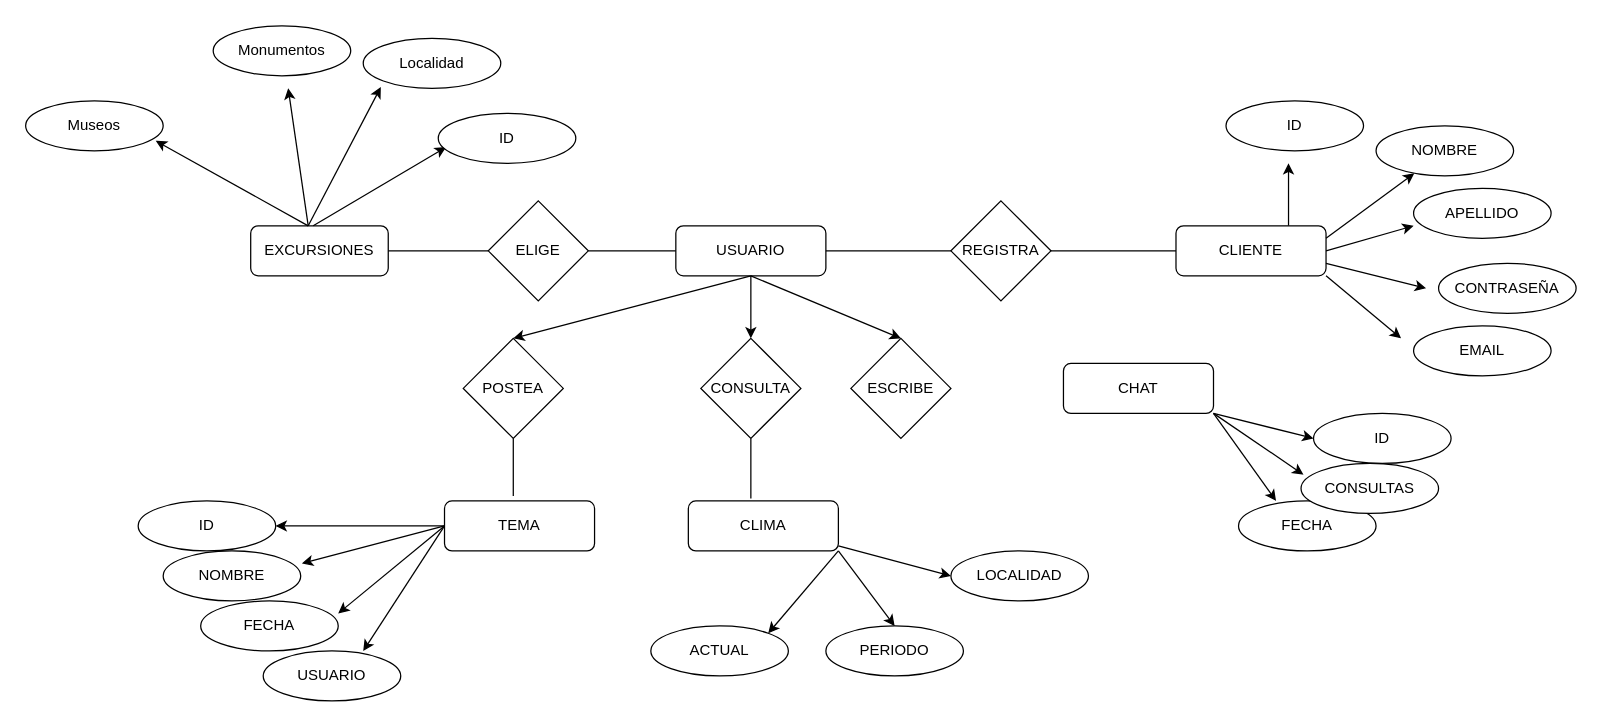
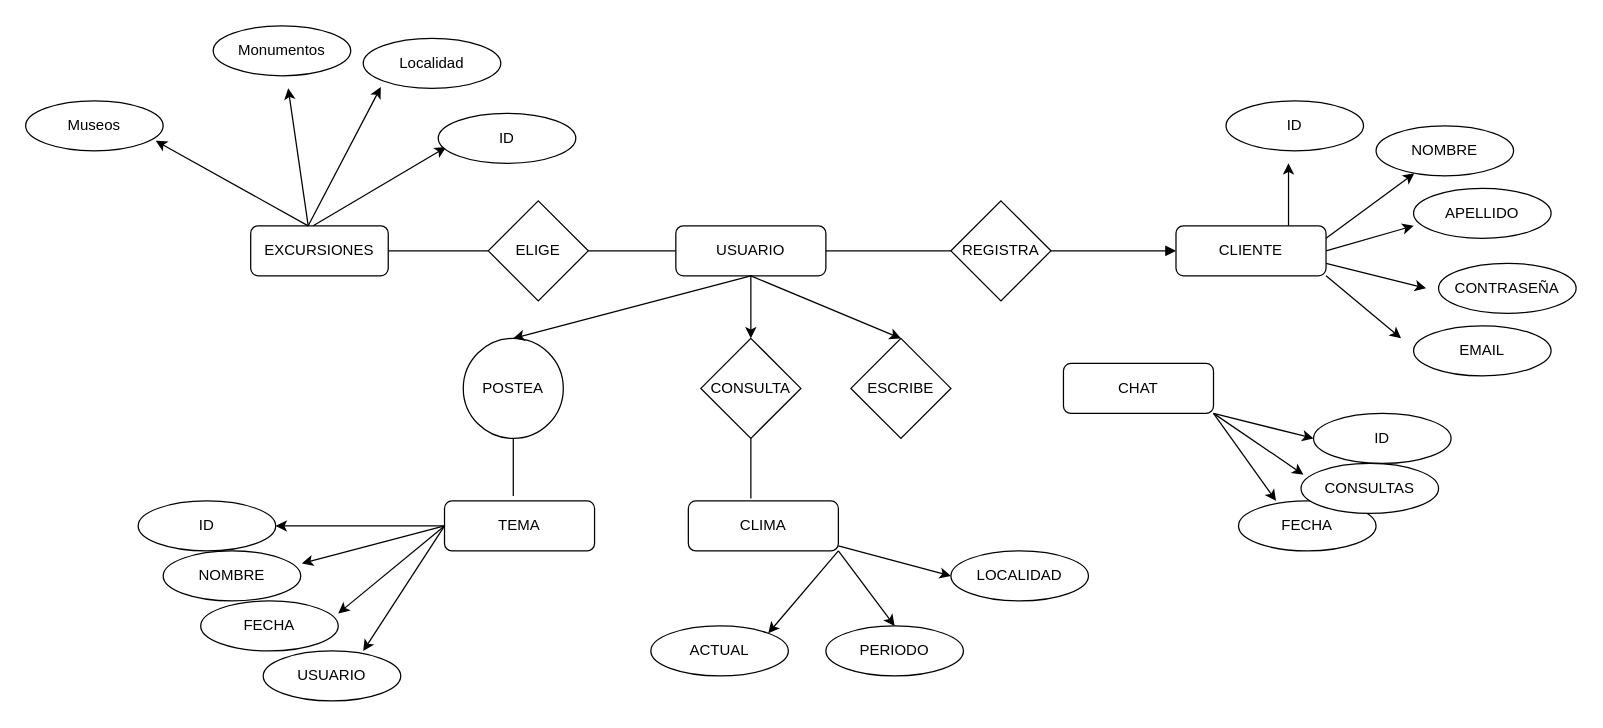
  <mxCell id="0" />
  <mxCell id="1" parent="0" />
  <mxCell id="2" value="USUARIO" style="rounded=1;whiteSpace=wrap;html=1;fontSize=12;glass=0;strokeWidth=1;shadow=0;" parent="1" vertex="1"><mxGeometry x="540" y="180" width="120" height="40" as="geometry" /></mxCell>
  <mxCell id="3" value="EXCURSIONES" style="rounded=1;whiteSpace=wrap;html=1;" parent="1" vertex="1"><mxGeometry x="200" y="180" width="110" height="40" as="geometry" /></mxCell>
  <mxCell id="4" value="ELIGE" style="rhombus;whiteSpace=wrap;html=1;" parent="1" vertex="1"><mxGeometry x="390" y="160" width="80" height="80" as="geometry" /></mxCell>
  <mxCell id="5" value="" style="endArrow=classic;html=1;" parent="1" edge="1"><mxGeometry width="50" height="50" relative="1" as="geometry"><mxPoint x="250" y="180" as="sourcePoint" /><mxPoint x="356.234" y="117.046" as="targetPoint" /></mxGeometry></mxCell>
  <mxCell id="6" value="" style="endArrow=classic;html=1;entryX=0.355;entryY=0.975;entryDx=0;entryDy=0;entryPerimeter=0;" parent="1" edge="1"><mxGeometry width="50" height="50" relative="1" as="geometry"><mxPoint x="246" y="180" as="sourcePoint" /><mxPoint x="304.05" y="69" as="targetPoint" /></mxGeometry></mxCell>
  <mxCell id="7" value="" style="endArrow=classic;html=1;entryX=0.727;entryY=1;entryDx=0;entryDy=0;entryPerimeter=0;" parent="1" edge="1"><mxGeometry width="50" height="50" relative="1" as="geometry"><mxPoint x="246" y="180" as="sourcePoint" /><mxPoint x="229.97" as="targetPoint" y="70" /></mxGeometry></mxCell>
  <mxCell id="8" value="" style="endArrow=classic;html=1;entryX=0.673;entryY=1.05;entryDx=0;entryDy=0;entryPerimeter=0;" parent="1" edge="1"><mxGeometry width="50" height="50" relative="1" as="geometry"><mxPoint x="246" y="180" as="sourcePoint" /><mxPoint x="124.03" y="112" as="targetPoint" /></mxGeometry></mxCell>
  <mxCell id="9" value="" style="endArrow=none;html=1;strokeColor=#000000;entryX=0;entryY=0.5;entryDx=0;entryDy=0;" parent="1" target="4" edge="1"><mxGeometry width="50" height="50" relative="1" as="geometry"><mxPoint x="310" y="200" as="sourcePoint" /><mxPoint x="360" y="150" as="targetPoint" /></mxGeometry></mxCell>
  <mxCell id="10" value="" style="endArrow=none;html=1;strokeColor=#000000;entryX=0;entryY=0.5;entryDx=0;entryDy=0;" parent="1" target="2" edge="1"><mxGeometry width="50" height="50" relative="1" as="geometry"><mxPoint x="470" y="200" as="sourcePoint" /><mxPoint x="520" y="150" as="targetPoint" /></mxGeometry></mxCell>
  <mxCell id="11" style="edgeStyle=orthogonalEdgeStyle;rounded=0;orthogonalLoop=1;jettySize=auto;html=1;exitX=0.75;exitY=0;exitDx=0;exitDy=0;" parent="1" source="12" edge="1"><mxGeometry relative="1" as="geometry"><mxPoint x="1030" y="130" as="targetPoint" /></mxGeometry></mxCell>
  <mxCell id="12" value="CLIENTE" style="rounded=1;whiteSpace=wrap;html=1;fontSize=12;glass=0;strokeWidth=1;shadow=0;" parent="1" vertex="1"><mxGeometry x="940" y="180" width="120" height="40" as="geometry" /></mxCell>
  <mxCell id="13" value="" style="endArrow=classic;html=1;exitX=1;exitY=0.25;exitDx=0;exitDy=0;" parent="1" source="12" target="14" edge="1"><mxGeometry width="50" height="50" relative="1" as="geometry"><mxPoint x="1060" y="180" as="sourcePoint" /><mxPoint x="1110" y="130" as="targetPoint" /></mxGeometry></mxCell>
  <mxCell id="14" value="NOMBRE" style="ellipse;whiteSpace=wrap;html=1;" parent="1" vertex="1"><mxGeometry x="1100" y="100" width="110" height="40" as="geometry" /></mxCell>
  <mxCell id="15" value="APELLIDO" style="ellipse;whiteSpace=wrap;html=1;" parent="1" vertex="1"><mxGeometry x="1130" y="150" width="110" height="40" as="geometry" /></mxCell>
  <mxCell id="16" value="CONTRASEÑA" style="ellipse;whiteSpace=wrap;html=1;" parent="1" vertex="1"><mxGeometry x="1150" y="210" width="110" height="40" as="geometry" /></mxCell>
  <mxCell id="17" value="ID" style="ellipse;whiteSpace=wrap;html=1;" parent="1" vertex="1"><mxGeometry x="980" y="80" width="110" height="40" as="geometry" /></mxCell>
  <mxCell id="18" value="EMAIL" style="ellipse;whiteSpace=wrap;html=1;" parent="1" vertex="1"><mxGeometry x="1130" y="260" width="110" height="40" as="geometry" /></mxCell>
  <mxCell id="19" value="" style="endArrow=classic;html=1;entryX=0;entryY=0.75;entryDx=0;entryDy=0;entryPerimeter=0;exitX=1;exitY=0.5;exitDx=0;exitDy=0;" parent="1" source="12" target="15" edge="1"><mxGeometry width="50" height="50" relative="1" as="geometry"><mxPoint x="1060" y="210" as="sourcePoint" /><mxPoint x="1110" y="160" as="targetPoint" /></mxGeometry></mxCell>
  <mxCell id="20" value="" style="endArrow=classic;html=1;exitX=1;exitY=0.75;exitDx=0;exitDy=0;" parent="1" source="12" edge="1"><mxGeometry width="50" height="50" relative="1" as="geometry"><mxPoint x="1060" y="220" as="sourcePoint" /><mxPoint x="1140" y="230" as="targetPoint" /></mxGeometry></mxCell>
  <mxCell id="21" value="" style="endArrow=classic;html=1;exitX=1;exitY=1;exitDx=0;exitDy=0;" parent="1" source="12" edge="1"><mxGeometry width="50" height="50" relative="1" as="geometry"><mxPoint x="1030" y="220" as="sourcePoint" /><mxPoint x="1120" y="270" as="targetPoint" /></mxGeometry></mxCell>
  <mxCell id="22" value="REGISTRA" style="rhombus;whiteSpace=wrap;html=1;" parent="1" vertex="1"><mxGeometry x="760" y="160" width="80" height="80" as="geometry" /></mxCell>
- <mxCell id="23" value="" style="endArrow=none;html=1;strokeColor=#000000;entryX=0;entryY=0.5;entryDx=0;entryDy=0;exitX=1;exitY=0.5;exitDx=0;exitDy=0;" parent="1" source="22" target="12" edge="1"><mxGeometry width="50" height="50" relative="1" as="geometry"><mxPoint x="790" y="250" as="sourcePoint" /><mxPoint x="840" y="200" as="targetPoint" /></mxGeometry></mxCell>
+ <mxCell id="23" value="" style="endArrow=block;html=1;strokeColor=#000000;entryX=0;entryY=0.5;entryDx=0;entryDy=0;exitX=1;exitY=0.5;exitDx=0;exitDy=0;" parent="1" source="22" target="12" edge="1"><mxGeometry width="50" height="50" relative="1" as="geometry"><mxPoint x="790" y="250" as="sourcePoint" /><mxPoint x="840" y="200" as="targetPoint" /></mxGeometry></mxCell>
  <mxCell id="24" value="" style="endArrow=none;html=1;strokeColor=#000000;entryX=0;entryY=0.5;entryDx=0;entryDy=0;sketch=0;shadow=0;" parent="1" target="22" edge="1"><mxGeometry width="50" height="50" relative="1" as="geometry"><mxPoint x="660" y="200" as="sourcePoint" /><mxPoint x="710" y="150" as="targetPoint" /></mxGeometry></mxCell>
- <mxCell id="25" value="POSTEA" style="rhombus;whiteSpace=wrap;html=1;" parent="1" vertex="1"><mxGeometry x="370" y="270" width="80" height="80" as="geometry" /></mxCell>
+ <mxCell id="25" value="POSTEA" style="ellipse;whiteSpace=wrap;html=1;" parent="1" vertex="1"><mxGeometry x="370" y="270" width="80" height="80" as="geometry" /></mxCell>
  <mxCell id="26" value="CONSULTA" style="rhombus;whiteSpace=wrap;html=1;" parent="1" vertex="1"><mxGeometry x="560" y="270" width="80" height="80" as="geometry" /></mxCell>
  <mxCell id="27" value="" style="endArrow=classic;html=1;shadow=0;strokeColor=#000000;exitX=0.5;exitY=1;exitDx=0;exitDy=0;entryX=0.5;entryY=0;entryDx=0;entryDy=0;" parent="1" source="2" target="26" edge="1"><mxGeometry width="50" height="50" relative="1" as="geometry"><mxPoint x="680" y="350" as="sourcePoint" /><mxPoint x="730" y="300" as="targetPoint" /></mxGeometry></mxCell>
  <mxCell id="28" value="" style="endArrow=classic;html=1;shadow=0;strokeColor=#000000;exitX=0.5;exitY=1;exitDx=0;exitDy=0;entryX=0.5;entryY=0;entryDx=0;entryDy=0;" parent="1" source="2" target="25" edge="1"><mxGeometry width="50" height="50" relative="1" as="geometry"><mxPoint x="440" y="290" as="sourcePoint" /><mxPoint x="490" y="240" as="targetPoint" /></mxGeometry></mxCell>
  <mxCell id="29" value="ESCRIBE" style="rhombus;whiteSpace=wrap;html=1;" parent="1" vertex="1"><mxGeometry x="680" y="270" width="80" height="80" as="geometry" /></mxCell>
  <mxCell id="30" value="" style="endArrow=classic;html=1;shadow=0;strokeColor=#000000;exitX=0.5;exitY=1;exitDx=0;exitDy=0;entryX=0.5;entryY=0;entryDx=0;entryDy=0;" parent="1" source="2" target="29" edge="1"><mxGeometry width="50" height="50" relative="1" as="geometry"><mxPoint x="680" y="350" as="sourcePoint" /><mxPoint x="730" y="300" as="targetPoint" /></mxGeometry></mxCell>
  <mxCell id="31" value="FECHA" style="ellipse;whiteSpace=wrap;html=1;" parent="1" vertex="1"><mxGeometry x="990" y="400" width="110" height="40" as="geometry" /></mxCell>
  <mxCell id="32" value="CONSULTAS" style="ellipse;whiteSpace=wrap;html=1;" parent="1" vertex="1"><mxGeometry x="1040" y="370" width="110" height="40" as="geometry" /></mxCell>
  <mxCell id="33" value="ID" style="ellipse;whiteSpace=wrap;html=1;" parent="1" vertex="1"><mxGeometry x="1050" y="330" width="110" height="40" as="geometry" /></mxCell>
  <mxCell id="34" value="CHAT" style="rounded=1;whiteSpace=wrap;html=1;fontSize=12;glass=0;strokeWidth=1;shadow=0;" parent="1" vertex="1"><mxGeometry x="850" y="290" width="120" height="40" as="geometry" /></mxCell>
  <mxCell id="35" value="ACTUAL" style="ellipse;whiteSpace=wrap;html=1;" parent="1" vertex="1"><mxGeometry x="520" y="500" width="110" height="40" as="geometry" /></mxCell>
  <mxCell id="36" value="CLIMA" style="rounded=1;whiteSpace=wrap;html=1;fontSize=12;glass=0;strokeWidth=1;shadow=0;" parent="1" vertex="1"><mxGeometry x="550" y="400" width="120" height="40" as="geometry" /></mxCell>
  <mxCell id="37" value="TEMA" style="rounded=1;whiteSpace=wrap;html=1;fontSize=12;glass=0;strokeWidth=1;shadow=0;" parent="1" vertex="1"><mxGeometry x="355" y="400" width="120" height="40" as="geometry" /></mxCell>
  <mxCell id="38" value="PERIODO" style="ellipse;whiteSpace=wrap;html=1;" parent="1" vertex="1"><mxGeometry x="660" y="500" width="110" height="40" as="geometry" /></mxCell>
  <mxCell id="39" value="USUARIO" style="ellipse;whiteSpace=wrap;html=1;" parent="1" vertex="1"><mxGeometry x="210" y="520" width="110" height="40" as="geometry" /></mxCell>
  <mxCell id="40" value="FECHA" style="ellipse;whiteSpace=wrap;html=1;" parent="1" vertex="1"><mxGeometry x="160" y="480" width="110" height="40" as="geometry" /></mxCell>
  <mxCell id="41" value="NOMBRE" style="ellipse;whiteSpace=wrap;html=1;" parent="1" vertex="1"><mxGeometry x="130" y="440" width="110" height="40" as="geometry" /></mxCell>
  <mxCell id="42" value="ID" style="ellipse;whiteSpace=wrap;html=1;" parent="1" vertex="1"><mxGeometry x="110" y="400" width="110" height="40" as="geometry" /></mxCell>
  <mxCell id="43" value="" style="endArrow=classic;html=1;shadow=0;strokeColor=#000000;entryX=0;entryY=0.5;entryDx=0;entryDy=0;exitX=1;exitY=1;exitDx=0;exitDy=0;" parent="1" source="34" target="33" edge="1"><mxGeometry width="50" height="50" relative="1" as="geometry"><mxPoint x="770" y="430" as="sourcePoint" /><mxPoint x="820" y="380" as="targetPoint" /></mxGeometry></mxCell>
  <mxCell id="44" value="" style="endArrow=classic;html=1;shadow=0;strokeColor=#000000;exitX=1;exitY=1;exitDx=0;exitDy=0;entryX=0.018;entryY=0.225;entryDx=0;entryDy=0;entryPerimeter=0;" parent="1" source="34" target="32" edge="1"><mxGeometry width="50" height="50" relative="1" as="geometry"><mxPoint x="770" y="430" as="sourcePoint" /><mxPoint x="820" y="380" as="targetPoint" /></mxGeometry></mxCell>
  <mxCell id="45" value="" style="endArrow=classic;html=1;shadow=0;strokeColor=#000000;exitX=1;exitY=1;exitDx=0;exitDy=0;entryX=0.273;entryY=0;entryDx=0;entryDy=0;entryPerimeter=0;" parent="1" source="34" target="31" edge="1"><mxGeometry width="50" height="50" relative="1" as="geometry"><mxPoint x="770" y="430" as="sourcePoint" /><mxPoint x="820" y="380" as="targetPoint" /></mxGeometry></mxCell>
  <mxCell id="46" value="" style="endArrow=none;html=1;shadow=0;strokeColor=#000000;entryX=0.5;entryY=1;entryDx=0;entryDy=0;" parent="1" target="26" edge="1"><mxGeometry width="50" height="50" relative="1" as="geometry"><mxPoint x="600" y="398" as="sourcePoint" /><mxPoint x="820" y="380" as="targetPoint" /></mxGeometry></mxCell>
  <mxCell id="47" value="" style="endArrow=none;html=1;shadow=0;strokeColor=#000000;entryX=0.5;entryY=1;entryDx=0;entryDy=0;" parent="1" target="25" edge="1"><mxGeometry width="50" height="50" relative="1" as="geometry"><mxPoint x="410" y="396" as="sourcePoint" /><mxPoint x="820" y="380" as="targetPoint" /></mxGeometry></mxCell>
  <mxCell id="48" value="LOCALIDAD" style="ellipse;whiteSpace=wrap;html=1;" parent="1" vertex="1"><mxGeometry x="760" y="440" width="110" height="40" as="geometry" /></mxCell>
  <mxCell id="49" value="" style="endArrow=classic;html=1;shadow=0;strokeColor=#000000;entryX=0;entryY=0.5;entryDx=0;entryDy=0;" parent="1" source="36" target="48" edge="1"><mxGeometry width="50" height="50" relative="1" as="geometry"><mxPoint x="770" y="440" as="sourcePoint" /><mxPoint x="820" y="390" as="targetPoint" /></mxGeometry></mxCell>
  <mxCell id="50" value="" style="endArrow=classic;html=1;shadow=0;strokeColor=#000000;exitX=1;exitY=1;exitDx=0;exitDy=0;entryX=0.5;entryY=0;entryDx=0;entryDy=0;" parent="1" source="36" target="38" edge="1"><mxGeometry width="50" height="50" relative="1" as="geometry"><mxPoint x="770" y="440" as="sourcePoint" /><mxPoint x="820" y="390" as="targetPoint" /></mxGeometry></mxCell>
  <mxCell id="51" value="" style="endArrow=classic;html=1;shadow=0;strokeColor=#000000;exitX=1;exitY=1;exitDx=0;exitDy=0;entryX=1;entryY=0;entryDx=0;entryDy=0;" parent="1" source="36" target="35" edge="1"><mxGeometry width="50" height="50" relative="1" as="geometry"><mxPoint x="770" y="440" as="sourcePoint" /><mxPoint x="820" y="390" as="targetPoint" /></mxGeometry></mxCell>
  <mxCell id="52" value="" style="endArrow=classic;html=1;shadow=0;strokeColor=#000000;entryX=1;entryY=0.25;entryDx=0;entryDy=0;entryPerimeter=0;" parent="1" target="40" edge="1"><mxGeometry width="50" height="50" relative="1" as="geometry"><mxPoint x="355" y="420" as="sourcePoint" /><mxPoint x="405" y="370" as="targetPoint" /></mxGeometry></mxCell>
  <mxCell id="53" value="" style="endArrow=classic;html=1;shadow=0;strokeColor=#000000;entryX=1.009;entryY=0.25;entryDx=0;entryDy=0;entryPerimeter=0;" parent="1" target="41" edge="1"><mxGeometry width="50" height="50" relative="1" as="geometry"><mxPoint x="355" y="420" as="sourcePoint" /><mxPoint x="405" y="370" as="targetPoint" /></mxGeometry></mxCell>
  <mxCell id="54" value="" style="endArrow=classic;html=1;shadow=0;strokeColor=#000000;entryX=1;entryY=0.5;entryDx=0;entryDy=0;" parent="1" target="42" edge="1"><mxGeometry width="50" height="50" relative="1" as="geometry"><mxPoint x="355" y="420" as="sourcePoint" /><mxPoint x="405" y="370" as="targetPoint" /></mxGeometry></mxCell>
  <mxCell id="55" value="" style="endArrow=classic;html=1;shadow=0;strokeColor=#000000;entryX=0.727;entryY=0;entryDx=0;entryDy=0;entryPerimeter=0;" parent="1" target="39" edge="1"><mxGeometry width="50" height="50" relative="1" as="geometry"><mxPoint x="355" y="420" as="sourcePoint" /><mxPoint x="405" y="370" as="targetPoint" /></mxGeometry></mxCell>
  <mxCell id="56" value="ID" style="ellipse;whiteSpace=wrap;html=1;" parent="1" vertex="1"><mxGeometry x="350" y="90" width="110" height="40" as="geometry" /></mxCell>
  <mxCell id="57" value="Localidad" style="ellipse;whiteSpace=wrap;html=1;" parent="1" vertex="1"><mxGeometry x="290" y="30" width="110" height="40" as="geometry" /></mxCell>
  <mxCell id="58" value="Monumentos" style="ellipse;whiteSpace=wrap;html=1;" parent="1" vertex="1"><mxGeometry x="170" y="20" width="110" height="40" as="geometry" /></mxCell>
  <mxCell id="59" value="Museos" style="ellipse;whiteSpace=wrap;html=1;" parent="1" vertex="1"><mxGeometry x="20" y="80" width="110" height="40" as="geometry" /></mxCell>
